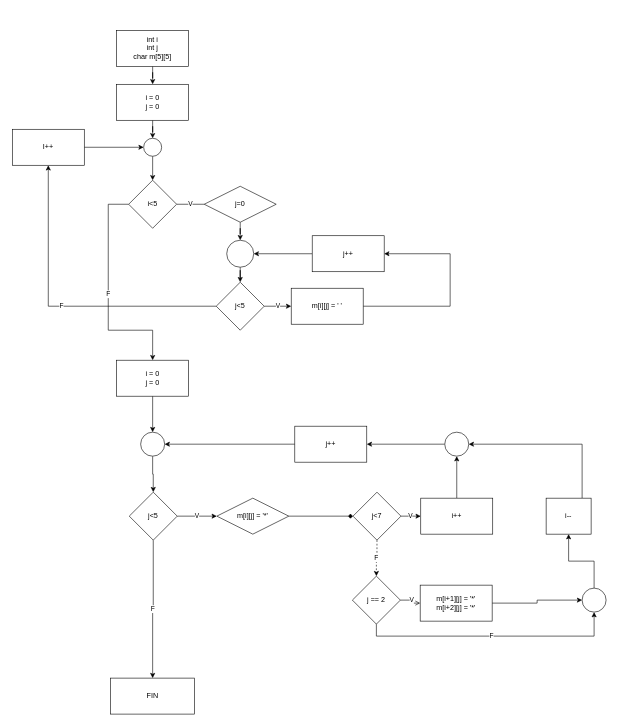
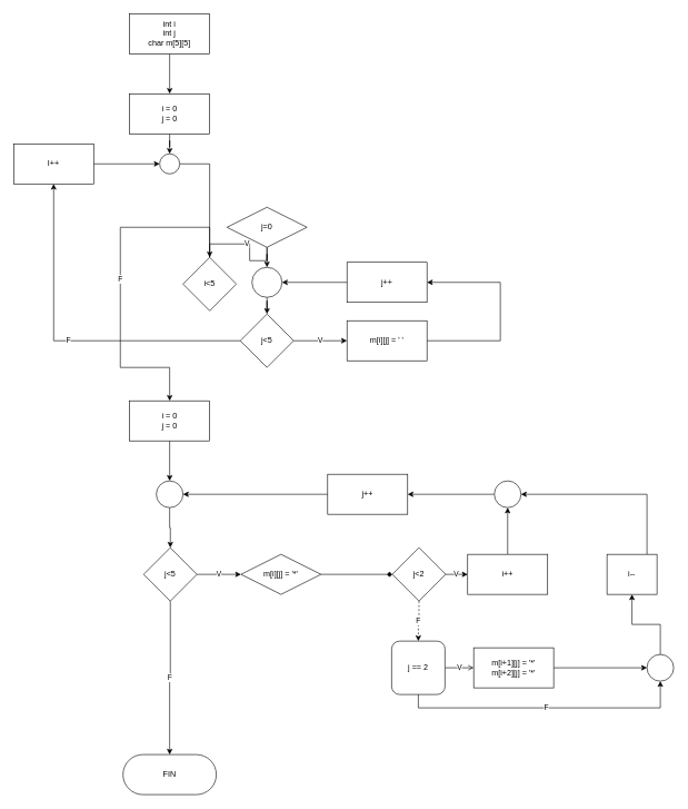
  <mxCell id="0" />
  <mxCell id="1" parent="0" />
  <mxCell id="2" style="edgeStyle=orthogonalEdgeStyle;rounded=0;orthogonalLoop=1;jettySize=auto;html=1;" edge="1" parent="1" source="3" target="5"><mxGeometry relative="1" as="geometry" /></mxCell>
- <mxCell id="3" value="int i&lt;br&gt;int j&lt;br&gt;char m[5][5]" style="rounded=0;whiteSpace=wrap;html=1;" vertex="1" parent="1"><mxGeometry x="194" y="50" width="120" height="60" as="geometry" /></mxCell>
+ <mxCell id="3" value="int i&lt;br&gt;int j&lt;br&gt;char m[5][5]" style="rounded=0;whiteSpace=wrap;html=1;" vertex="1" parent="1"><mxGeometry x="194" y="20" width="120" height="60" as="geometry" /></mxCell>
  <mxCell id="4" style="edgeStyle=orthogonalEdgeStyle;rounded=0;orthogonalLoop=1;jettySize=auto;html=1;entryX=0.5;entryY=0;entryDx=0;entryDy=0;" edge="1" parent="1" source="5" target="7"><mxGeometry relative="1" as="geometry" /></mxCell>
  <mxCell id="5" value="i = 0&lt;br&gt;j = 0" style="rounded=0;whiteSpace=wrap;html=1;" vertex="1" parent="1"><mxGeometry x="194" y="140" width="120" height="60" as="geometry" /></mxCell>
  <mxCell id="6" style="edgeStyle=orthogonalEdgeStyle;rounded=0;orthogonalLoop=1;jettySize=auto;html=1;" edge="1" parent="1" source="7" target="10"><mxGeometry relative="1" as="geometry" /></mxCell>
  <mxCell id="7" value="" style="ellipse;whiteSpace=wrap;html=1;aspect=fixed;" vertex="1" parent="1"><mxGeometry x="239" y="230" width="30" height="30" as="geometry" /></mxCell>
  <mxCell id="8" value="V" style="edgeStyle=orthogonalEdgeStyle;rounded=0;orthogonalLoop=1;jettySize=auto;html=1;endArrow=none;" edge="1" parent="1" source="10" target="12"><mxGeometry relative="1" as="geometry" /></mxCell>
  <mxCell id="9" value="F" style="edgeStyle=orthogonalEdgeStyle;rounded=0;orthogonalLoop=1;jettySize=auto;html=1;entryX=0.5;entryY=0;entryDx=0;entryDy=0;" edge="1" parent="1" source="10" target="25"><mxGeometry relative="1" as="geometry"><Array as="points"><mxPoint x="180" y="340" /><mxPoint x="180" y="550" /><mxPoint x="254" y="550" /></Array></mxGeometry></mxCell>
- <mxCell id="10" value="i&amp;lt;5" style="rhombus;whiteSpace=wrap;html=1;rounded=0;" vertex="1" parent="1"><mxGeometry x="214" y="300" width="80" height="80" as="geometry" /></mxCell>
+ <mxCell id="10" value="i&amp;lt;5" style="rhombus;whiteSpace=wrap;html=1;rounded=0;" vertex="1" parent="1"><mxGeometry x="274" y="385" width="80" height="80" as="geometry" /></mxCell>
  <mxCell id="11" style="edgeStyle=orthogonalEdgeStyle;rounded=0;orthogonalLoop=1;jettySize=auto;html=1;entryX=0.5;entryY=0;entryDx=0;entryDy=0;" edge="1" parent="1" source="12" target="14"><mxGeometry relative="1" as="geometry" /></mxCell>
  <mxCell id="12" value="j=0" style="rhombus;whiteSpace=wrap;html=1;" vertex="1" parent="1"><mxGeometry x="340" y="310" width="120" height="60" as="geometry" /></mxCell>
  <mxCell id="13" style="edgeStyle=orthogonalEdgeStyle;rounded=0;orthogonalLoop=1;jettySize=auto;html=1;entryX=0.5;entryY=0;entryDx=0;entryDy=0;" edge="1" parent="1" source="14" target="17"><mxGeometry relative="1" as="geometry" /></mxCell>
  <mxCell id="14" value="" style="ellipse;whiteSpace=wrap;html=1;aspect=fixed;" vertex="1" parent="1"><mxGeometry x="377.5" y="400" width="45" height="45" as="geometry" /></mxCell>
  <mxCell id="15" value="F" style="edgeStyle=orthogonalEdgeStyle;rounded=0;orthogonalLoop=1;jettySize=auto;html=1;entryX=0.5;entryY=1;entryDx=0;entryDy=0;" edge="1" parent="1" source="17" target="21"><mxGeometry relative="1" as="geometry" /></mxCell>
  <mxCell id="16" value="V" style="edgeStyle=orthogonalEdgeStyle;rounded=0;orthogonalLoop=1;jettySize=auto;html=1;entryX=0;entryY=0.5;entryDx=0;entryDy=0;" edge="1" parent="1" source="17" target="23"><mxGeometry relative="1" as="geometry" /></mxCell>
  <mxCell id="17" value="j&amp;lt;5" style="rhombus;whiteSpace=wrap;html=1;rounded=0;" vertex="1" parent="1"><mxGeometry x="360" y="470" width="80" height="80" as="geometry" /></mxCell>
  <mxCell id="18" style="edgeStyle=orthogonalEdgeStyle;rounded=0;orthogonalLoop=1;jettySize=auto;html=1;entryX=1;entryY=0.5;entryDx=0;entryDy=0;" edge="1" parent="1" source="19" target="14"><mxGeometry relative="1" as="geometry" /></mxCell>
  <mxCell id="19" value="j++" style="rounded=0;whiteSpace=wrap;html=1;" vertex="1" parent="1"><mxGeometry x="520" y="392.5" width="120" height="60" as="geometry" /></mxCell>
  <mxCell id="20" style="edgeStyle=orthogonalEdgeStyle;rounded=0;orthogonalLoop=1;jettySize=auto;html=1;entryX=0;entryY=0.5;entryDx=0;entryDy=0;" edge="1" parent="1" source="21" target="7"><mxGeometry relative="1" as="geometry" /></mxCell>
  <mxCell id="21" value="I++" style="rounded=0;whiteSpace=wrap;html=1;" vertex="1" parent="1"><mxGeometry x="20" y="215" width="120" height="60" as="geometry" /></mxCell>
  <mxCell id="22" style="edgeStyle=orthogonalEdgeStyle;rounded=0;orthogonalLoop=1;jettySize=auto;html=1;entryX=1;entryY=0.5;entryDx=0;entryDy=0;" edge="1" parent="1" source="23" target="19"><mxGeometry relative="1" as="geometry"><mxPoint x="710" y="410" as="targetPoint" /><Array as="points"><mxPoint x="750" y="510" /><mxPoint x="750" y="422" /></Array></mxGeometry></mxCell>
- <mxCell id="23" value="m[i][j] = ' '" style="rounded=0;whiteSpace=wrap;html=1;" vertex="1" parent="1"><mxGeometry x="485" y="480" width="120" height="60" as="geometry" /></mxCell>
+ <mxCell id="23" value="m[i][j] = ' '" style="rounded=0;whiteSpace=wrap;html=1;" vertex="1" parent="1"><mxGeometry x="520" y="480" width="120" height="60" as="geometry" /></mxCell>
  <mxCell id="24" style="edgeStyle=orthogonalEdgeStyle;rounded=0;orthogonalLoop=1;jettySize=auto;html=1;" edge="1" parent="1" source="25" target="39"><mxGeometry relative="1" as="geometry"><mxPoint x="254" y="710" as="targetPoint" /></mxGeometry></mxCell>
  <mxCell id="25" value="i = 0&lt;br&gt;j = 0" style="rounded=0;whiteSpace=wrap;html=1;" vertex="1" parent="1"><mxGeometry x="194" y="600" width="120" height="60" as="geometry" /></mxCell>
  <mxCell id="26" value="V" style="edgeStyle=orthogonalEdgeStyle;rounded=0;orthogonalLoop=1;jettySize=auto;html=1;" edge="1" parent="1" source="28" target="30"><mxGeometry relative="1" as="geometry"><mxPoint x="401" y="960" as="targetPoint" /></mxGeometry></mxCell>
  <mxCell id="27" value="F" style="edgeStyle=orthogonalEdgeStyle;rounded=0;orthogonalLoop=1;jettySize=auto;html=1;" edge="1" parent="1" source="28" target="42"><mxGeometry relative="1" as="geometry"><mxPoint x="255" y="1050" as="targetPoint" /></mxGeometry></mxCell>
  <mxCell id="28" value="j&amp;lt;5" style="rhombus;whiteSpace=wrap;html=1;" vertex="1" parent="1"><mxGeometry x="215" y="820" width="80" height="80" as="geometry" /></mxCell>
  <mxCell id="29" style="edgeStyle=orthogonalEdgeStyle;rounded=0;orthogonalLoop=1;jettySize=auto;html=1;entryX=0;entryY=0.5;entryDx=0;entryDy=0;endArrow=diamond;" edge="1" parent="1" source="30" target="33"><mxGeometry relative="1" as="geometry"><Array as="points" /></mxGeometry></mxCell>
  <mxCell id="30" value="m[i][j] = '*'" style="rhombus;whiteSpace=wrap;html=1;" vertex="1" parent="1"><mxGeometry x="361" y="830" width="120" height="60" as="geometry" /></mxCell>
  <mxCell id="31" value="V" style="edgeStyle=orthogonalEdgeStyle;rounded=0;orthogonalLoop=1;jettySize=auto;html=1;" edge="1" parent="1" source="33" target="35"><mxGeometry relative="1" as="geometry" /></mxCell>
  <mxCell id="32" value="F" style="edgeStyle=orthogonalEdgeStyle;rounded=0;orthogonalLoop=1;jettySize=auto;html=1;dashed=1;" edge="1" parent="1" source="33" target="47"><mxGeometry relative="1" as="geometry" /></mxCell>
- <mxCell id="33" value="j&amp;lt;7" style="rhombus;whiteSpace=wrap;html=1;" vertex="1" parent="1"><mxGeometry x="588" y="820" width="80" height="80" as="geometry" /></mxCell>
+ <mxCell id="33" value="j&amp;lt;2" style="rhombus;whiteSpace=wrap;html=1;" vertex="1" parent="1"><mxGeometry x="588" y="820" width="80" height="80" as="geometry" /></mxCell>
  <mxCell id="34" style="edgeStyle=orthogonalEdgeStyle;rounded=0;orthogonalLoop=1;jettySize=auto;html=1;" edge="1" parent="1" source="35" target="51"><mxGeometry relative="1" as="geometry" /></mxCell>
  <mxCell id="35" value="i++" style="rounded=0;whiteSpace=wrap;html=1;" vertex="1" parent="1"><mxGeometry x="701" y="830" width="120" height="60" as="geometry" /></mxCell>
  <mxCell id="36" style="edgeStyle=orthogonalEdgeStyle;rounded=0;orthogonalLoop=1;jettySize=auto;html=1;entryX=1;entryY=0.5;entryDx=0;entryDy=0;" edge="1" parent="1" source="37" target="51"><mxGeometry relative="1" as="geometry"><Array as="points"><mxPoint x="970" y="740" /></Array></mxGeometry></mxCell>
  <mxCell id="37" value="i--" style="rounded=0;whiteSpace=wrap;html=1;" vertex="1" parent="1"><mxGeometry x="910" y="830" width="75" height="60" as="geometry" /></mxCell>
  <mxCell id="38" style="edgeStyle=orthogonalEdgeStyle;rounded=0;orthogonalLoop=1;jettySize=auto;html=1;" edge="1" parent="1" source="39" target="28"><mxGeometry relative="1" as="geometry" /></mxCell>
  <mxCell id="39" value="" style="ellipse;whiteSpace=wrap;html=1;aspect=fixed;" vertex="1" parent="1"><mxGeometry x="234" y="720" width="40" height="40" as="geometry" /></mxCell>
  <mxCell id="40" style="edgeStyle=orthogonalEdgeStyle;rounded=0;orthogonalLoop=1;jettySize=auto;html=1;entryX=1;entryY=0.5;entryDx=0;entryDy=0;" edge="1" parent="1" source="41" target="39"><mxGeometry relative="1" as="geometry" /></mxCell>
  <mxCell id="41" value="j++" style="rounded=0;whiteSpace=wrap;html=1;" vertex="1" parent="1"><mxGeometry x="491" y="710" width="120" height="60" as="geometry" /></mxCell>
- <mxCell id="42" value="FIN" style="whiteSpace=wrap;html=1;arcSize=50;rounded=0;" vertex="1" parent="1"><mxGeometry x="184" y="1130" width="140" height="60" as="geometry" /></mxCell>
+ <mxCell id="42" value="FIN" style="rounded=1;whiteSpace=wrap;html=1;arcSize=50;" vertex="1" parent="1"><mxGeometry x="184" y="1130" width="140" height="60" as="geometry" /></mxCell>
  <mxCell id="43" style="edgeStyle=orthogonalEdgeStyle;rounded=0;orthogonalLoop=1;jettySize=auto;html=1;entryX=0;entryY=0.5;entryDx=0;entryDy=0;" edge="1" parent="1" source="44" target="49"><mxGeometry relative="1" as="geometry" /></mxCell>
- <mxCell id="44" value="m[i+1][j] = '*'&lt;br&gt;m[i+2][j] = '*'" style="rounded=0;whiteSpace=wrap;html=1;" vertex="1" parent="1"><mxGeometry x="700" y="975" width="120" height="60" as="geometry" /></mxCell>
+ <mxCell id="44" value="m[i+1][j] = '*'&lt;br&gt;m[i+2][j] = '*'" style="rounded=0;whiteSpace=wrap;html=1;" vertex="1" parent="1"><mxGeometry x="710" y="970" width="120" height="60" as="geometry" /></mxCell>
  <mxCell id="45" value="V" style="edgeStyle=orthogonalEdgeStyle;rounded=0;orthogonalLoop=1;jettySize=auto;html=1;entryX=0;entryY=0.5;entryDx=0;entryDy=0;endArrow=open;" edge="1" parent="1" source="47" target="44"><mxGeometry relative="1" as="geometry" /></mxCell>
  <mxCell id="46" value="F" style="edgeStyle=orthogonalEdgeStyle;rounded=0;orthogonalLoop=1;jettySize=auto;html=1;entryX=0.5;entryY=1;entryDx=0;entryDy=0;" edge="1" parent="1" source="47" target="49"><mxGeometry relative="1" as="geometry"><mxPoint x="870" y="1140" as="targetPoint" /><Array as="points"><mxPoint x="627" y="1060" /><mxPoint x="990" y="1060" /></Array></mxGeometry></mxCell>
- <mxCell id="47" value="j == 2" style="rhombus;whiteSpace=wrap;html=1;" vertex="1" parent="1"><mxGeometry x="587" y="960" width="80" height="80" as="geometry" /></mxCell>
+ <mxCell id="47" value="j == 2" style="whiteSpace=wrap;html=1;rounded=1;" vertex="1" parent="1"><mxGeometry x="587" y="960" width="80" height="80" as="geometry" /></mxCell>
  <mxCell id="48" style="edgeStyle=orthogonalEdgeStyle;rounded=0;orthogonalLoop=1;jettySize=auto;html=1;" edge="1" parent="1" source="49" target="37"><mxGeometry relative="1" as="geometry" /></mxCell>
  <mxCell id="49" value="" style="ellipse;whiteSpace=wrap;html=1;aspect=fixed;" vertex="1" parent="1"><mxGeometry x="970" y="980" width="40" height="40" as="geometry" /></mxCell>
  <mxCell id="50" style="edgeStyle=orthogonalEdgeStyle;rounded=0;orthogonalLoop=1;jettySize=auto;html=1;" edge="1" parent="1" source="51" target="41"><mxGeometry relative="1" as="geometry" /></mxCell>
  <mxCell id="51" value="" style="ellipse;whiteSpace=wrap;html=1;aspect=fixed;" vertex="1" parent="1"><mxGeometry x="741" y="720" width="40" height="40" as="geometry" /></mxCell>
